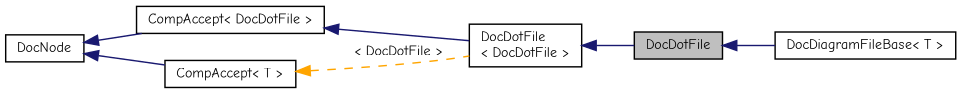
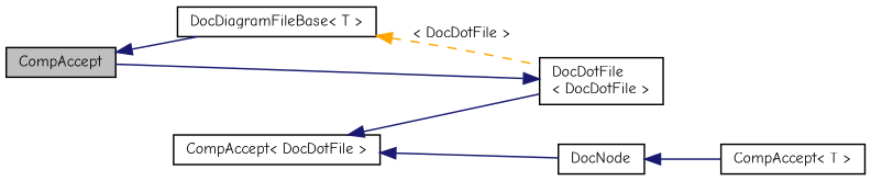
  digraph {
    fontname="Comic Neue"
    rankdir=LR
    node [color=black fillcolor=white fontname="Comic Neue" fontsize=10 shape=record style=filled]
    edge [color=midnightblue dir=back fontname="Comic Neue" fontsize=10 labelfontname=Helvetica labelfontsize=10 style=solid]
-   n1 [fillcolor=grey75 fontcolor=black height=0.2 label=DocDotFile width=0.4]
+   n1 [fillcolor=grey75 fontcolor=black height=0.2 label=CompAccept width=0.4]
    n2 [height=0.2 label="DocDiagramFileBase\< T \>" width=0.4]
    n3 [height=0.2 label="DocDotFile\l\< DocDotFile \>" width=0.4]
    n4 [height=0.2 label="CompAccept\< DocDotFile \>" width=0.4]
    n5 [height=0.2 label=DocNode width=0.4]
    n6 [height=0.2 label="CompAccept\< T \>" width=0.4]
    n1 -> n2
-   n6 -> n3 [color=orange label=" \< DocDotFile \>" style=dashed]
+   n2 -> n3 [color=orange label=" \< DocDotFile \>" style=dashed]
    n3 -> n1
    n4 -> n3
-   n5 -> n4
+   n4 -> n5
    n5 -> n6
  }
